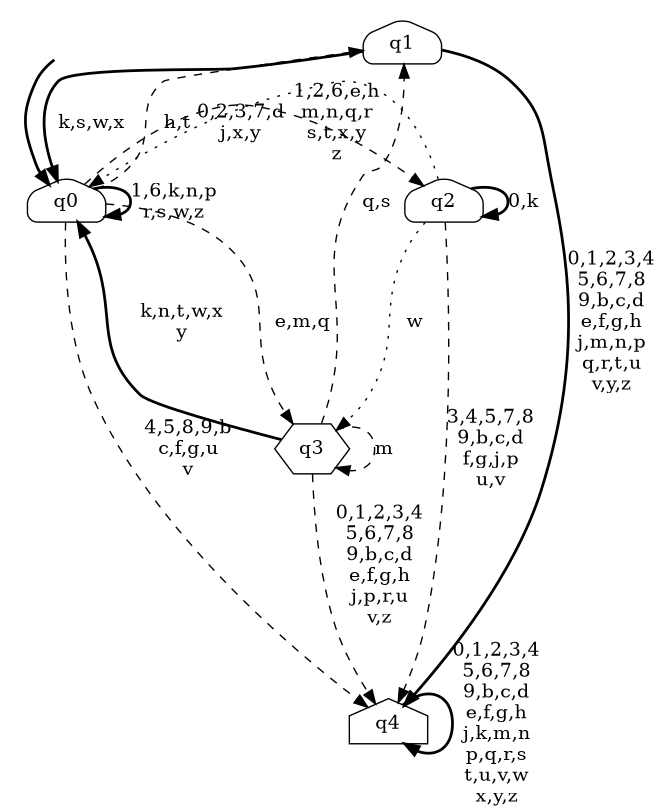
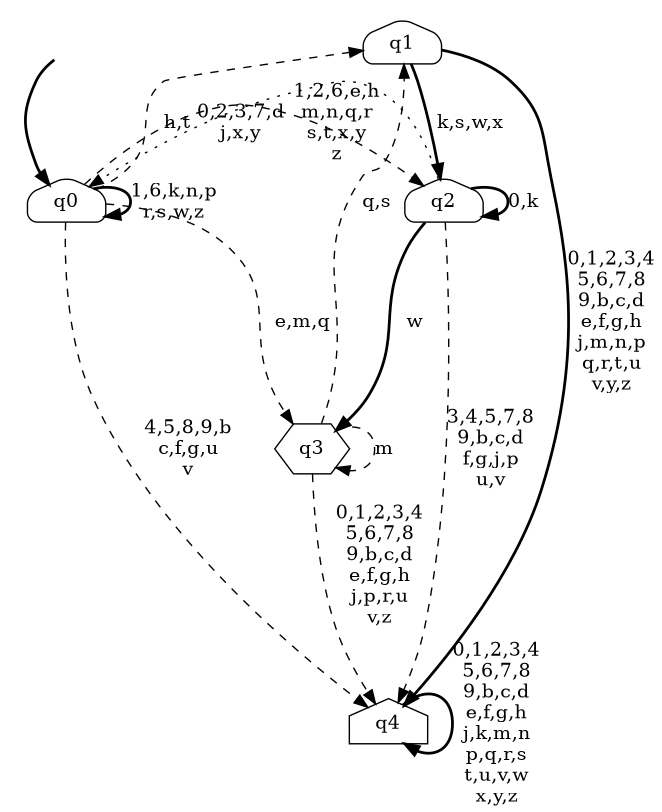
  digraph {
    rankdir=TB
    node [shape=house style="rounded,filled" color=black fillcolor=white]
    edge [style=dashed]
    __start0 [height=0 shape=none style=invis width=0 color="" fillcolor=""]
    n2 [label=q0]
    n3 [label=q1]
    n4 [label=q2]
    n5 [label=q3 shape=hexagon style=filled]
    n6 [label=q4 style=filled]
    subgraph cluster_1 {
      nodesep=0.15
      ranksep=0.15
      style=invis
      __start0
      n2
    }
    __start0 -> n2 [penwidth=2 style=bold]
    n2 -> n2 [label="1,6,k,n,p\nr,s,w,z" style=bold]
    n2 -> n3 [label="h,t"]
    n2 -> n4 [label="0,2,3,7,d\nj,x,y"]
    n2 -> n5 [label="e,m,q"]
    n2 -> n6 [label="4,5,8,9,b\nc,f,g,u\nv"]
-   n3 -> n2 [label="k,s,w,x" style=bold]
+   n3 -> n4 [label="k,s,w,x" style=bold]
    n3 -> n6 [label="0,1,2,3,4\n5,6,7,8\n9,b,c,d\ne,f,g,h\nj,m,n,p\nq,r,t,u\nv,y,z" style=bold]
    n4 -> n2 [label="1,2,6,e,h\nm,n,q,r\ns,t,x,y\nz" style=dotted]
    n4 -> n4 [label="0,k" style=bold]
-   n4 -> n5 [label=w style=dotted]
+   n4 -> n5 [label=w style=bold]
    n4 -> n6 [label="3,4,5,7,8\n9,b,c,d\nf,g,j,p\nu,v"]
-   n5 -> n2 [label="k,n,t,w,x\ny" style=bold]
    n5 -> n3 [label="q,s"]
    n5 -> n5 [label=m]
    n5 -> n6 [label="0,1,2,3,4\n5,6,7,8\n9,b,c,d\ne,f,g,h\nj,p,r,u\nv,z"]
    n6 -> n6 [label="0,1,2,3,4\n5,6,7,8\n9,b,c,d\ne,f,g,h\nj,k,m,n\np,q,r,s\nt,u,v,w\nx,y,z" style=bold]
  }
